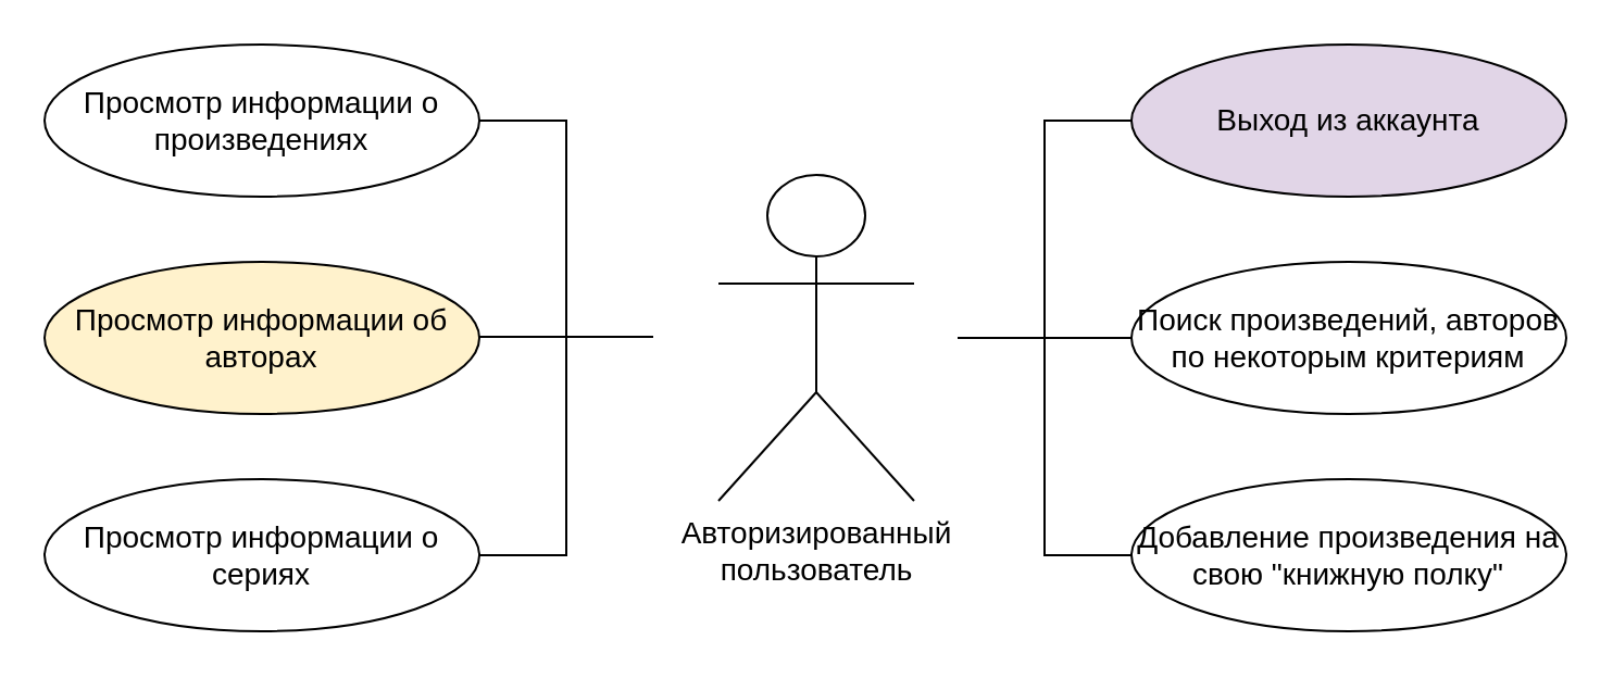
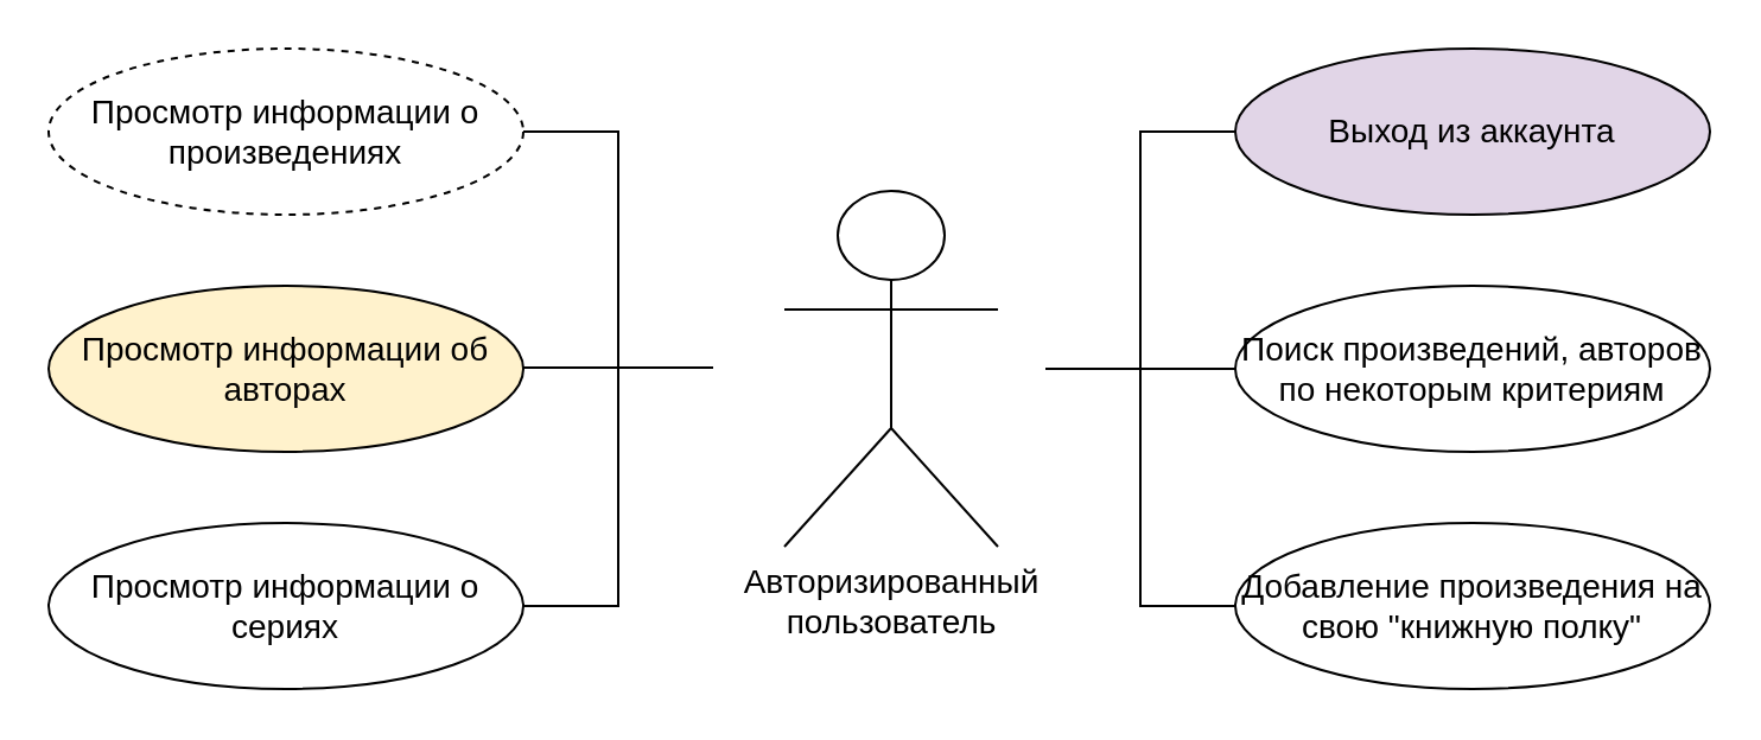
  <mxCell id="0" />
  <mxCell id="1" parent="0" />
  <mxCell id="2" value="&lt;span style=&quot;font-size: 14px&quot;&gt;Авторизированный&lt;br&gt;пользователь&lt;br&gt;&lt;br&gt;&lt;/span&gt;" style="shape=umlActor;verticalLabelPosition=bottom;verticalAlign=top;html=1;" parent="1" vertex="1"><mxGeometry x="330" y="80" width="90" height="150" as="geometry" /></mxCell>
  <mxCell id="3" style="edgeStyle=orthogonalEdgeStyle;rounded=0;html=1;fontSize=14;endArrow=none;endFill=0;strokeColor=default;exitX=0;exitY=0.5;exitDx=0;exitDy=0;entryX=0;entryY=0.5;entryDx=0;entryDy=0;" parent="1" source="9" edge="1"><mxGeometry relative="1" as="geometry"><Array as="points"><mxPoint x="480" y="55" /><mxPoint x="480" y="255" /></Array><mxPoint x="510" y="55" as="sourcePoint" /><mxPoint x="520" y="255" as="targetPoint" /></mxGeometry></mxCell>
  <mxCell id="4" value="Добавление произведения на свою &quot;книжную полку&quot;" style="ellipse;whiteSpace=wrap;html=1;fontSize=14;" parent="1" vertex="1"><mxGeometry x="520" y="220" width="200" height="70" as="geometry" /></mxCell>
  <mxCell id="5" style="edgeStyle=orthogonalEdgeStyle;html=1;exitX=1;exitY=0.5;exitDx=0;exitDy=0;entryX=1;entryY=0.5;entryDx=0;entryDy=0;fontSize=14;strokeColor=default;rounded=0;endArrow=none;endFill=0;" parent="1" source="6" edge="1"><mxGeometry relative="1" as="geometry"><Array as="points"><mxPoint x="260" y="55" /><mxPoint x="260" y="255" /></Array><mxPoint x="220" y="255" as="targetPoint" /></mxGeometry></mxCell>
- <mxCell id="6" value="Просмотр информации о &lt;br&gt;произведениях" style="ellipse;whiteSpace=wrap;html=1;fontSize=14;" parent="1" vertex="1"><mxGeometry x="20" y="20" width="200" height="70" as="geometry" /></mxCell>
+ <mxCell id="6" value="Просмотр информации о &lt;br&gt;произведениях" style="ellipse;whiteSpace=wrap;html=1;fontSize=14;dashed=1;" parent="1" vertex="1"><mxGeometry x="20" y="20" width="200" height="70" as="geometry" /></mxCell>
  <mxCell id="7" value="Просмотр информации об&lt;br&gt;авторах" style="ellipse;whiteSpace=wrap;html=1;fontSize=14;fillColor=#fff2cc;" parent="1" vertex="1"><mxGeometry x="20" y="120" width="200" height="70" as="geometry" /></mxCell>
  <mxCell id="8" value="Поиск произведений, авторов по некоторым критериям" style="ellipse;whiteSpace=wrap;html=1;fontSize=14;" parent="1" vertex="1"><mxGeometry x="520" y="120" width="200" height="70" as="geometry" /></mxCell>
  <mxCell id="9" value="Выход из аккаунта" style="ellipse;whiteSpace=wrap;html=1;fontSize=14;fillColor=#e1d5e7;" parent="1" vertex="1"><mxGeometry x="520" y="20" width="200" height="70" as="geometry" /></mxCell>
  <mxCell id="10" value="" style="endArrow=none;html=1;rounded=0;entryX=0;entryY=0.5;entryDx=0;entryDy=0;" parent="1" target="8" edge="1"><mxGeometry width="50" height="50" relative="1" as="geometry"><mxPoint x="440" y="155" as="sourcePoint" /><mxPoint x="380" y="160" as="targetPoint" /></mxGeometry></mxCell>
  <mxCell id="11" value="" style="endArrow=none;html=1;rounded=0;entryX=0;entryY=0.5;entryDx=0;entryDy=0;" parent="1" edge="1"><mxGeometry width="50" height="50" relative="1" as="geometry"><mxPoint x="220" y="154.5" as="sourcePoint" /><mxPoint x="300" y="154.5" as="targetPoint" /></mxGeometry></mxCell>
  <mxCell id="12" value="Просмотр информации о&lt;br&gt;сериях" style="ellipse;whiteSpace=wrap;html=1;fontSize=14;" vertex="1" parent="1"><mxGeometry x="20" y="220" width="200" height="70" as="geometry" /></mxCell>
